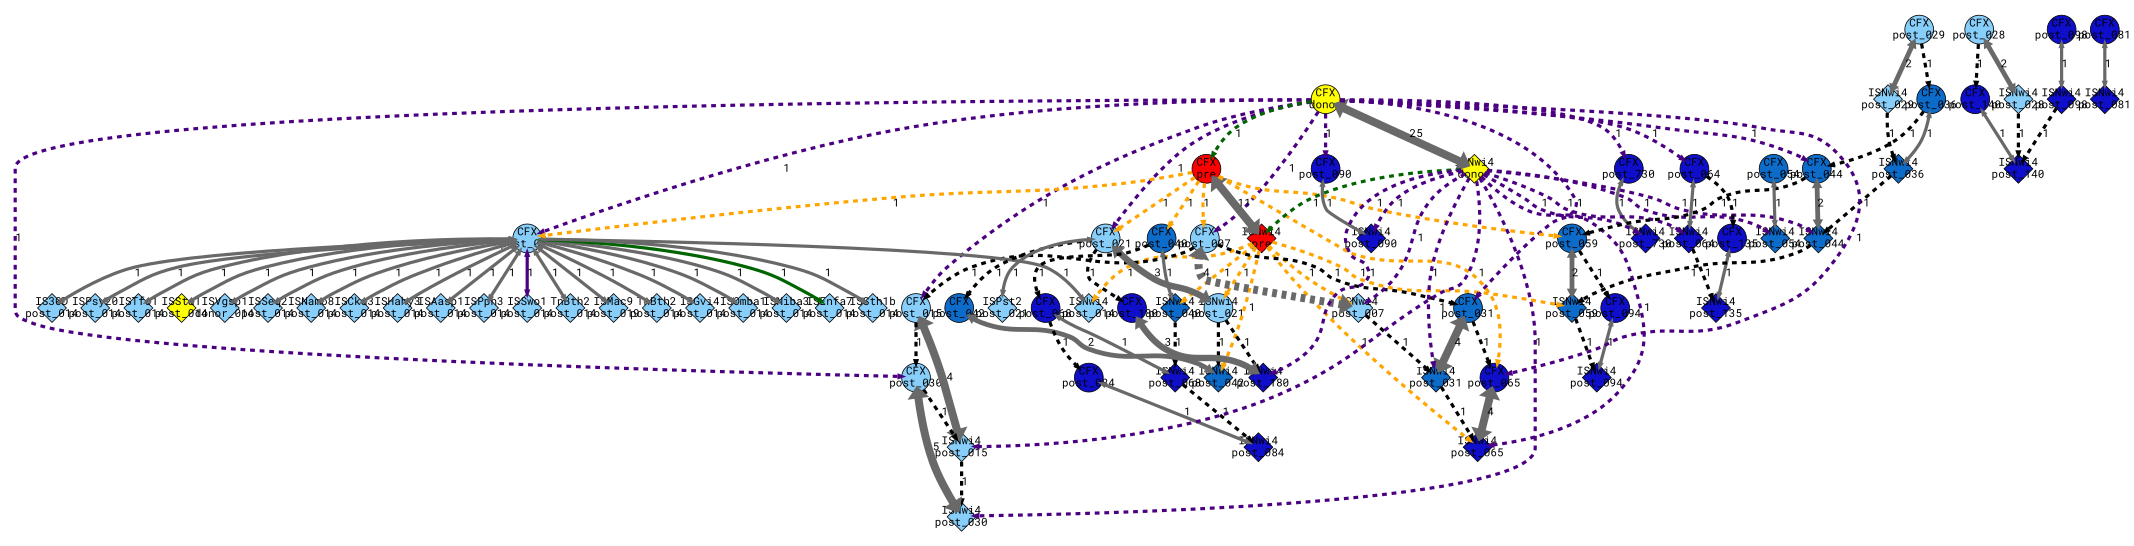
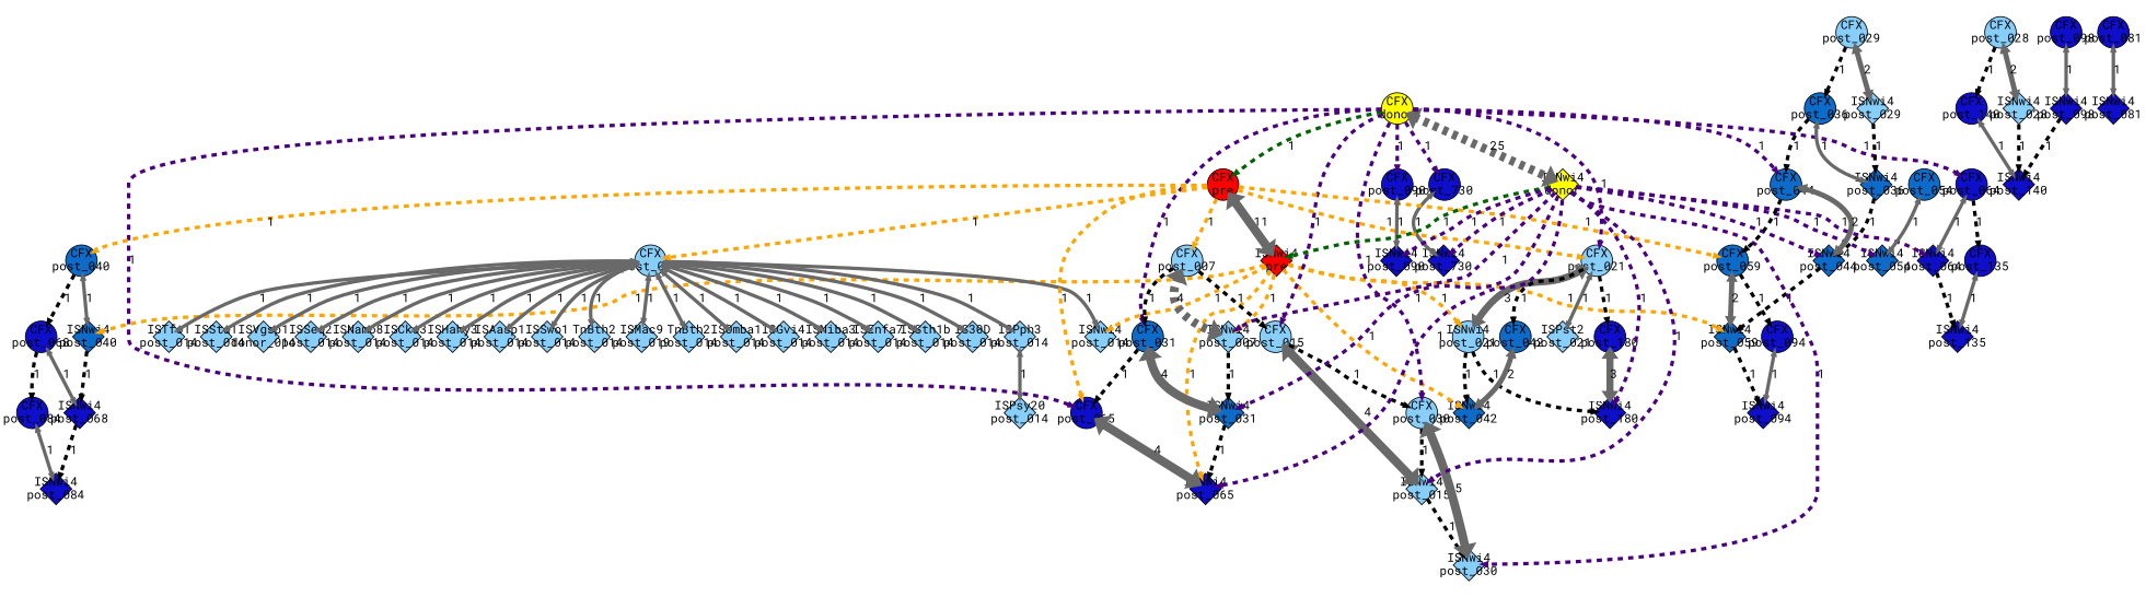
  digraph {
    fontname="Roboto Mono"
    node [fillcolor="#87CEFA" fixedsize=true fontname="Roboto Mono" shape=diamond style=filled]
    edge [arrowsize=0.3 color="#696969" fontname="Roboto Mono" penwidth=4 style=dashed]
    n1 [fillcolor="#0e0ecbff" height=0.5 label="ISNwi4\npost_135" width=0.5]
    n2 [fillcolor="#0e0ecbff" height=0.5 label="ISNwi4\npost_098" width=0.5]
    n3 [fillcolor="#0e0ecbff" height=0.5 label="ISNwi4\npost_140" width=0.5]
    n4 [fillcolor="#0e0ecbff" height=0.5 label="CFX\npost_098" shape=circle width=0.5]
    n5 [fillcolor="#0e0ecbff" height=0.5 label="ISNwi4\npost_094" width=0.5]
    n6 [fillcolor="#0e0ecbff" height=0.5 label="ISNwi4\npost_084" width=0.5]
    n7 [fillcolor="#0e0ecbff" height=0.5 label="ISNwi4\npost_730" width=0.5]
    n8 [fillcolor="#0e0ecbff" height=0.5 label="ISNwi4\npost_081" width=0.5]
    n9 [fillcolor="#0e0ecbff" height=0.5 label="CFX\npost_081" shape=circle width=0.5]
    n10 [fillcolor="#0e0ecbff" height=0.5 label="ISNwi4\npost_068" width=0.5]
    n11 [fillcolor="#0e0ecbff" height=0.5 label="CFX\npost_135" shape=circle width=0.5]
    n12 [fillcolor="#0d6bcaff" height=0.5 label="ISNwi4\npost_059" width=0.5]
    n13 [fillcolor="#0e0ecbff" height=0.5 label="CFX\npost_094" shape=circle width=0.5]
    n14 [fillcolor="#0e0ecbff" height=0.5 label="CFX\npost_084" shape=circle width=0.5]
    n15 [height=0.5 label="TnBth2\npost_014" width=0.5]
    n16 [fillcolor="#0d6bcaff" height=0.5 label="ISNwi4\npost_036" width=0.5]
    n17 [fillcolor="#0d6bcaff" height=0.5 label="ISNwi4\npost_044" width=0.5]
    n18 [height=0.5 label="ISNwi4\npost_007" width=0.5]
    n19 [fillcolor="#0d6bcaff" height=0.5 label="ISNwi4\npost_031" width=0.5]
    n20 [height=0.5 label="ISNwi4\npost_015" width=0.5]
    n21 [height=0.5 label="ISNwi4\npost_030" width=0.5]
    n22 [fillcolor="#0e0ecbff" height=0.5 label="ISNwi4\npost_065" width=0.5]
    n23 [height=0.5 label="ISGvi4\npost_014" width=0.5]
    n24 [height=0.5 label="ISOmba1\npost_014" width=0.5]
    n25 [fillcolor=red height=0.5 label="ISNwi4\npre" width=0.5]
    n26 [fillcolor="#0d6bcaff" height=0.5 label="ISNwi4\npost_040" width=0.5]
    n27 [height=0.5 label="ISNwi4\npost_021" shape=circle width=0.5]
    n28 [height=0.5 label="ISNwi4\npost_014" width=0.5]
    n29 [fillcolor="#0d6bcaff" height=0.5 label="ISNwi4\npost_042" width=0.5]
    n30 [fillcolor="#0e0ecbff" height=0.5 label="ISNwi4\npost_180" width=0.5]
    n31 [height=0.5 label="ISNiba3\npost_014" width=0.5]
    n32 [height=0.5 label="CFX\npost_028" shape=circle width=0.5]
    n33 [fillcolor="#0e0ecbff" height=0.5 label="CFX\npost_140" shape=circle width=0.5]
    n34 [height=0.5 label="ISNwi4\npost_028" width=0.5]
    n35 [height=0.5 label="ISEnfa7\npost_014" width=0.5]
    n36 [fillcolor="#0e0ecbff" height=0.5 label="ISNwi4\npost_090" width=0.5]
    n37 [fillcolor="#0e0ecbff" height=0.5 label="CFX\npost_730" shape=circle width=0.5]
    n38 [height=0.5 label="ISSth1b\npost_014" width=0.5]
    n39 [fillcolor="#0d6bcaff" height=0.5 label="ISNwi4\npost_054" width=0.5]
    n40 [height=0.5 label="IS30D\npost_014" width=0.5]
    n41 [fillcolor=yellow height=0.5 label="CFX\ndonor" shape=circle width=0.5]
    n42 [fillcolor="#0e0ecbff" height=0.5 label="CFX\npost_065" shape=circle width=0.5]
    n43 [height=0.5 label="CFX\npost_007" shape=circle width=0.5]
    n44 [height=0.5 label="CFX\npost_014" shape=circle width=0.5]
    n45 [height=0.5 label="CFX\npost_015" shape=circle width=0.5]
    n46 [height=0.5 label="CFX\npost_021" shape=circle width=0.5]
    n47 [height=0.5 label="CFX\npost_030" shape=circle width=0.5]
    n48 [fillcolor=red height=0.5 label="CFX\npre" shape=circle width=0.5]
    n49 [fillcolor="#0d6bcaff" height=0.5 label="CFX\npost_031" shape=circle width=0.5]
    n50 [fillcolor="#0e0ecbff" height=0.5 label="CFX\npost_090" shape=circle width=0.5]
    n51 [fillcolor=yellow height=0.5 label="ISNwi4\ndonor" width=0.5]
    n52 [fillcolor="#0d6bcaff" height=0.5 label="CFX\npost_044" shape=circle width=0.5]
    n53 [fillcolor="#0e0ecbff" height=0.5 label="CFX\npost_064" shape=circle width=0.5]
    n54 [height=0.5 label="ISPsy20\npost_014" width=0.5]
    n55 [height=0.5 label="ISTfo1\npost_014" width=0.5]
-   n56 [fillcolor=yellow height=0.5 label="ISSta1\npost_014" width=0.5]
+   n56 [height=0.5 label="ISSta1\npost_014" width=0.5]
    n57 [height=0.5 label="ISVgsp1\ndonor_014" width=0.5]
    n58 [height=0.5 label="ISSeq2\npost_014" width=0.5]
    n59 [height=0.5 label="ISNamo8\npost_014" width=0.5]
    n60 [height=0.5 label="ISCku3\npost_014" width=0.5]
    n61 [height=0.5 label="ISHahy3\npost_014" width=0.5]
    n62 [height=0.5 label="ISAasp1\npost_014" width=0.5]
    n63 [height=0.5 label="ISPph3\npost_014" width=0.5]
    n64 [height=0.5 label="ISSwo1\npost_014" width=0.5]
    n65 [height=0.5 label="TnBth2\npost_014" width=0.5]
    n66 [height=0.5 label="ISMac9\npost_019" width=0.5]
    n67 [fillcolor="#0e0ecbff" height=0.5 label="CFX\npost_180" shape=circle width=0.5]
    n68 [fillcolor="#0d6bcaff" height=0.5 label="CFX\npost_042" shape=circle width=0.5]
    n69 [height=0.5 label="ISPst2\npost_021" width=0.5]
    n70 [fillcolor="#0d6bcaff" height=0.5 label="CFX\npost_059" shape=circle width=0.5]
    n71 [fillcolor="#0d6bcaff" height=0.5 label="CFX\npost_040" shape=circle width=0.5]
    n72 [fillcolor="#0e0ecbff" height=0.5 label="ISNwi4\npost_064" width=0.5]
    n73 [fillcolor="#0e0ecbff" height=0.5 label="CFX\npost_068" shape=circle width=0.5]
    n74 [fillcolor="#0d6bcaff" height=0.5 label="CFX\npost_036" shape=circle width=0.5]
    n75 [height=0.5 label="CFX\npost_029" shape=circle width=0.5]
    n76 [height=0.5 label="ISNwi4\npost_029" width=0.5]
    n77 [fillcolor="#0d6bcaff" height=0.5 label="CFX\npost_054" shape=circle width=0.5]
    n2 -> n3 [color=black label=1]
    n4 -> n2 [dir=both label=1 style=solid]
    n9 -> n8 [dir=both label=1 style=solid]
    n10 -> n6 [color=black label=1]
    n11 -> n1 [dir=both label=1 style=solid]
    n12 -> n5 [color=black label=1]
    n13 -> n5 [dir=both label=1 style=solid]
    n14 -> n6 [dir=both label=1 style=solid]
    n16 -> n17 [color=black label=1]
    n17 -> n12 [color=black label=1]
    n18 -> n19 [color=black label=1]
    n19 -> n22 [color=black label=1]
    n20 -> n21 [color=black label=1]
    n25 -> n12 [color=orange label=1]
    n25 -> n18 [color=orange label=1]
    n25 -> n22 [color=orange label=1]
    n25 -> n26 [color=orange label=1]
    n25 -> n27 [color=orange label=1]
    n25 -> n28 [color=orange label=1]
    n25 -> n29 [color=orange label=1]
    n26 -> n10 [color=black label=1]
    n27 -> n29 [color=black label=1]
    n27 -> n30 [color=black label=1]
    n32 -> n33 [color=black label=1]
    n32 -> n34 [dir=both label=2 penwidth=6 style=solid]
    n33 -> n3 [dir=both label=1 style=solid]
    n34 -> n3 [color=black label=1]
    n37 -> n7 [dir=both label=1 style=solid]
    n41 -> n37 [color="#4B0082" label=1]
    n41 -> n42 [color="#4B0082" label=1]
-   n41 -> n43 [color="#4B0082" label=1]
-   n41 -> n44 [color="#4B0082" label=1]
    n41 -> n45 [color="#4B0082" label=1]
    n41 -> n46 [color="#4B0082" label=1]
    n41 -> n47 [color="#4B0082" label=1]
    n41 -> n48 [color="#006400" label=1]
    n41 -> n49 [color="#4B0082" label=1]
    n41 -> n50 [color="#4B0082" label=1]
-   n41 -> n51 [dir=both label=25 penwidth=10 style=solid]
+   n41 -> n51 [dir=both label=25 penwidth=10]
    n41 -> n52 [color="#4B0082" label=1]
    n41 -> n53 [color="#4B0082" label=1]
    n42 -> n22 [dir=both label=4 penwidth=10 style=solid]
    n43 -> n18 [dir=both label=4 penwidth=10]
    n43 -> n45 [color=black label=1]
    n43 -> n49 [color=black label=1]
    n44 -> n15 [dir=both label=1 style=solid]
    n44 -> n23 [dir=both label=1 style=solid]
    n44 -> n24 [dir=both label=1 style=solid]
    n44 -> n28 [dir=both label=1 style=solid]
    n44 -> n31 [dir=both label=1 style=solid]
-   n44 -> n35 [color="#006400" dir=both label=1 style=solid]
+   n44 -> n35 [dir=both label=1 style=solid]
    n44 -> n38 [dir=both label=1 style=solid]
    n44 -> n40 [dir=both label=1 style=solid]
-   n44 -> n54 [dir=both label=1 style=solid]
+   n63 -> n54 [dir=both label=1 style=solid]
    n44 -> n55 [dir=both label=1 style=solid]
    n44 -> n56 [dir=both label=1 style=solid]
    n44 -> n57 [dir=both label=1 style=solid]
    n44 -> n58 [dir=both label=1 style=solid]
    n44 -> n59 [dir=both label=1 style=solid]
    n44 -> n60 [dir=both label=1 style=solid]
    n44 -> n61 [dir=both label=1 style=solid]
    n44 -> n62 [dir=both label=1 style=solid]
    n44 -> n63 [dir=both label=1 style=solid]
-   n44 -> n64 [color="#4B0082" dir=both label=1 style=solid]
+   n44 -> n64 [dir=both label=1 style=solid]
    n44 -> n65 [dir=both label=1 style=solid]
    n44 -> n66 [dir=both label=1 style=solid]
    n45 -> n20 [dir=both label=4 penwidth=10 style=solid]
    n45 -> n47 [color=black label=1]
    n46 -> n27 [dir=both label=3 penwidth=8 style=solid]
    n46 -> n67 [color=black label=1]
    n46 -> n68 [color=black label=1]
    n46 -> n69 [dir=both label=1 style=solid]
    n47 -> n20 [color=black label=1]
    n47 -> n21 [dir=both label=5 penwidth=10 style=solid]
    n48 -> n25 [dir=both label=11 penwidth=10 style=solid]
    n48 -> n42 [color=orange label=1]
    n48 -> n43 [color=orange label=1]
    n48 -> n44 [color=orange label=1]
    n48 -> n46 [color=orange label=1]
    n48 -> n70 [color=orange label=1]
    n48 -> n71 [color=orange label=1]
    n49 -> n19 [dir=both label=4 penwidth=10 style=solid]
    n49 -> n42 [color=black label=1]
    n50 -> n36 [dir=both label=1 style=solid]
    n51 -> n7 [color="#4B0082" label=1]
    n51 -> n17 [color="#4B0082" label=1]
    n51 -> n18 [color="#4B0082" label=1]
    n51 -> n19 [color="#4B0082" label=1]
    n51 -> n20 [color="#4B0082" label=1]
    n51 -> n21 [color="#4B0082" label=1]
    n51 -> n22 [color="#4B0082" label=1]
    n51 -> n25 [color="#006400" label=1]
    n51 -> n30 [color="#4B0082" label=1]
    n51 -> n36 [color="#4B0082" label=1]
    n51 -> n39 [color="#4B0082" label=1]
    n51 -> n72 [color="#4B0082" label=1]
    n52 -> n17 [dir=both label=2 penwidth=6 style=solid]
    n52 -> n70 [color=black label=1]
    n53 -> n11 [color=black label=1]
    n53 -> n72 [dir=both label=1 style=solid]
    n67 -> n30 [dir=both label=3 penwidth=8 style=solid]
    n68 -> n29 [dir=both label=2 penwidth=6 style=solid]
    n70 -> n12 [dir=both label=2 penwidth=6 style=solid]
    n70 -> n13 [color=black label=1]
    n71 -> n26 [dir=both label=1 style=solid]
    n71 -> n73 [color=black label=1]
    n72 -> n1 [color=black label=1]
    n73 -> n10 [dir=both label=1 style=solid]
    n73 -> n14 [color=black label=1]
    n74 -> n16 [dir=both label=1 style=solid]
    n74 -> n52 [color=black label=1]
    n75 -> n74 [color=black label=1]
    n75 -> n76 [dir=both label=2 penwidth=6 style=solid]
    n76 -> n16 [color=black label=1]
    n77 -> n39 [dir=both label=1 style=solid]
  }
